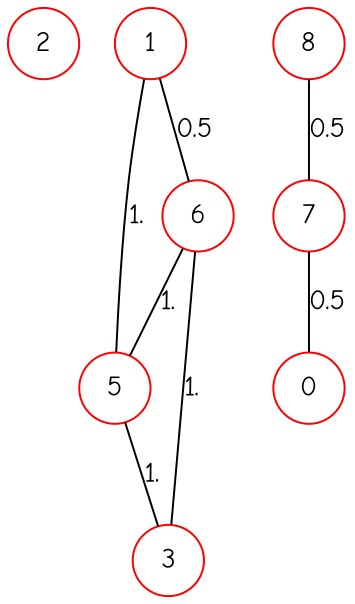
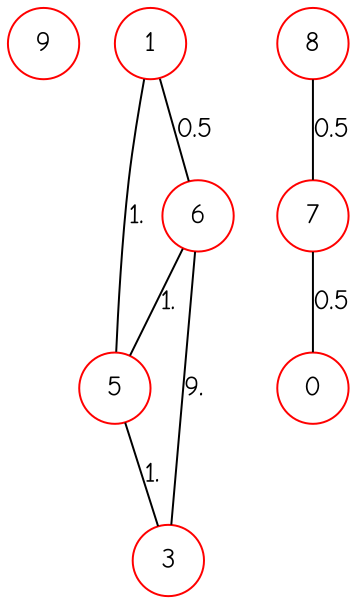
  graph {
    fontname="Comic Neue"
    node [color="#FF0000" fontname="Comic Neue" shape=circle]
    edge [fontname="Comic Neue"]
-   n1 [label=2]
+   n1 [label=9]
    n2 [label=1]
    n3 [label=5]
    n4 [label=6]
    n5 [label=3]
    n6 [label=0]
    n7 [label=7]
    n8 [label=8]
    n2 -- n3 [label=1.]
    n2 -- n4 [label=0.5]
    n3 -- n5 [label=1.]
    n4 -- n3 [label=1.]
-   n4 -- n5 [label=1.]
+   n4 -- n5 [label=9.]
    n7 -- n6 [label=0.5]
    n8 -- n7 [label=0.5]
  }
